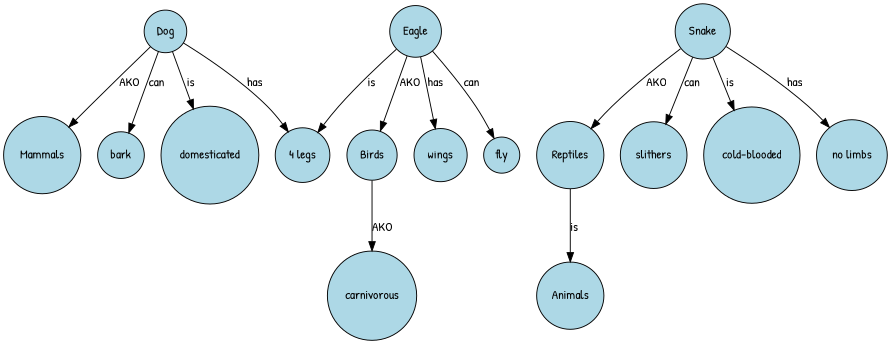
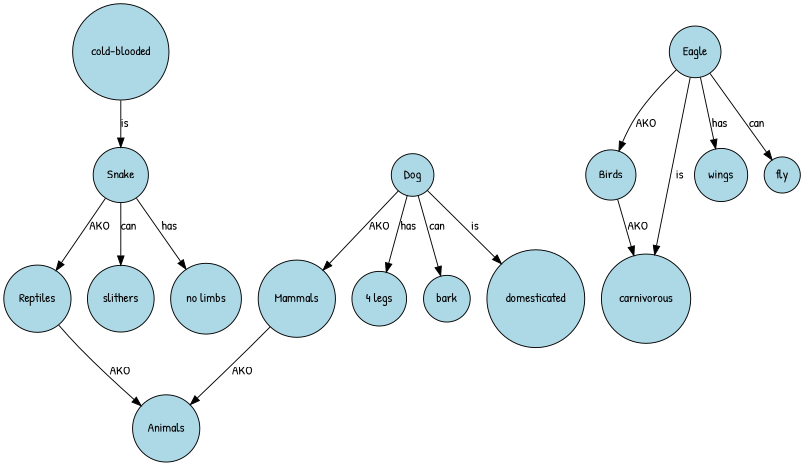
  digraph {
    fontname="Patrick Hand"
    node [fillcolor=lightblue fontname="Patrick Hand" shape=circle style=filled]
    edge [fontname="Patrick Hand"]
    Mammals
    Animals
    Birds
    carnivorous
    Reptiles
    Dog
    "4 legs"
    bark
    domesticated
    Eagle
    wings
    fly
    Snake
    slithers
    "cold-blooded"
    "no limbs"
+   Mammals -> Animals [label=AKO]
    Birds -> carnivorous [label=AKO]
-   Reptiles -> Animals [label=is]
+   Reptiles -> Animals [label=AKO]
    Dog -> Mammals [label=AKO]
    Dog -> "4 legs" [label=has]
    Dog -> bark [label=can]
    Dog -> domesticated [label=is]
    Eagle -> Birds [label=AKO]
-   Eagle -> "4 legs" [label=is]
+   Eagle -> carnivorous [label=is]
    Eagle -> wings [label=has]
    Eagle -> fly [label=can]
    Snake -> Reptiles [label=AKO]
    Snake -> slithers [label=can]
-   Snake -> "cold-blooded" [label=is]
+   "cold-blooded" -> Snake [label=is]
    Snake -> "no limbs" [label=has]
  }
